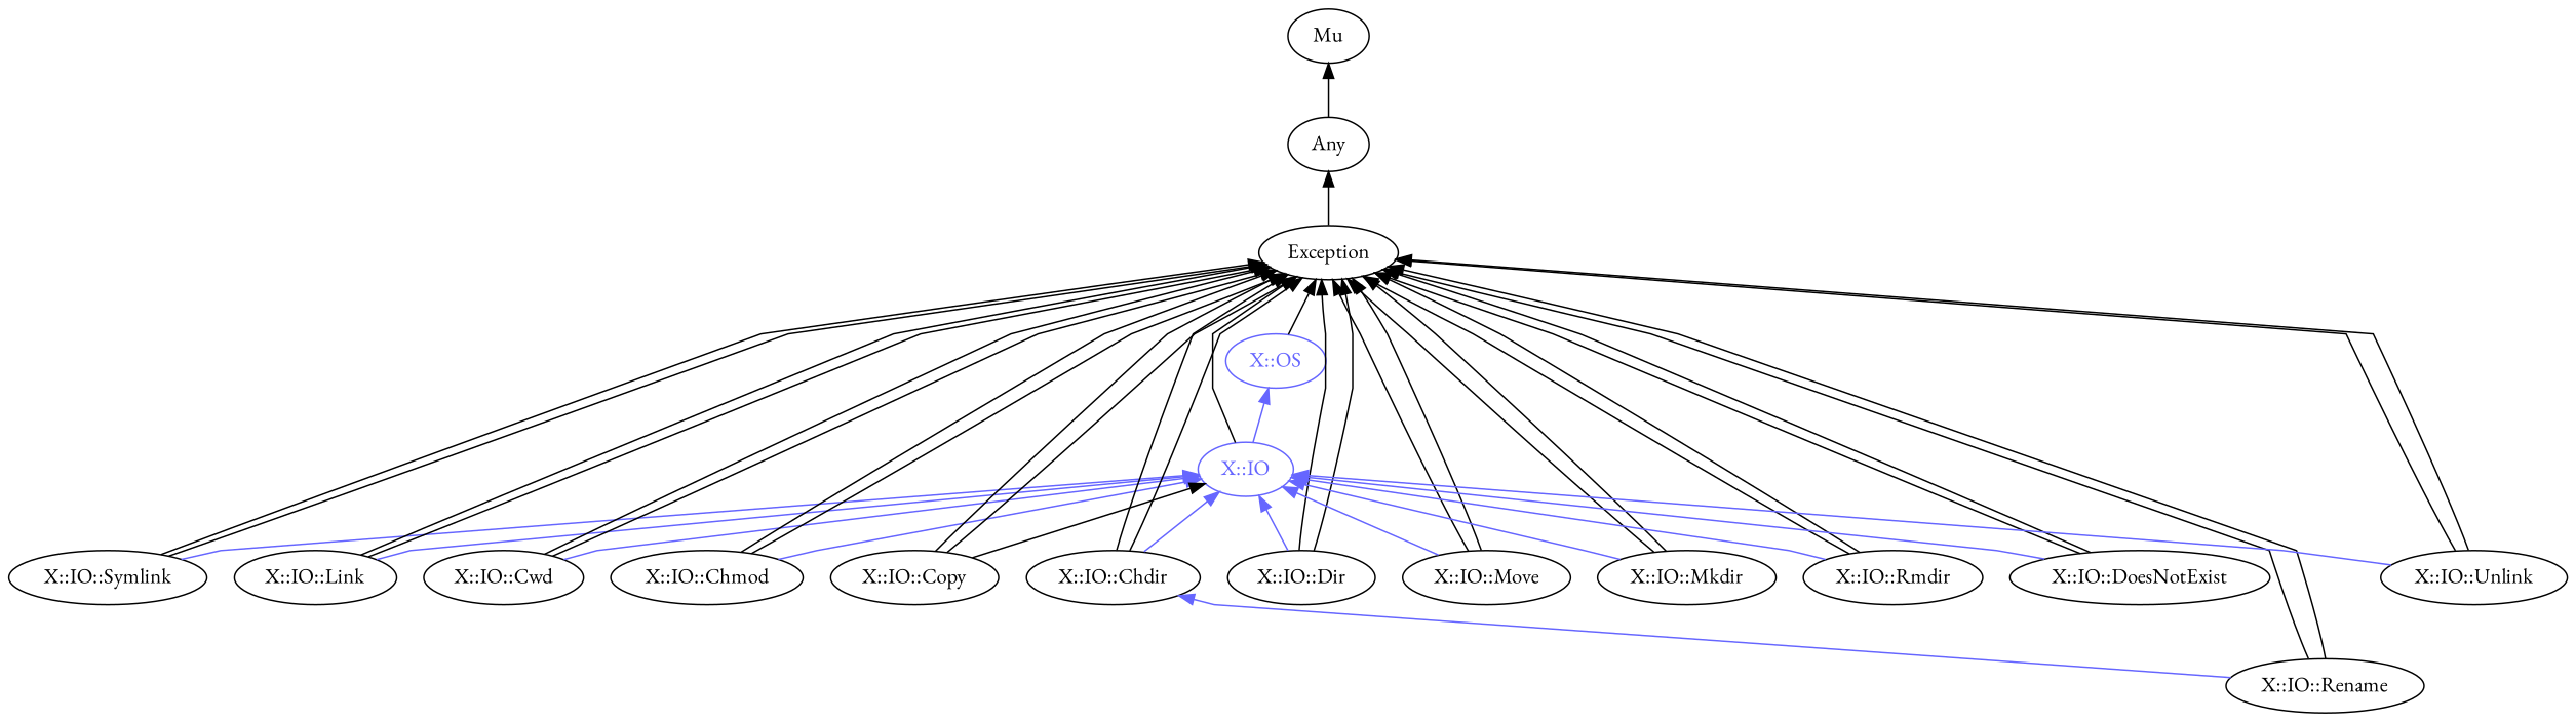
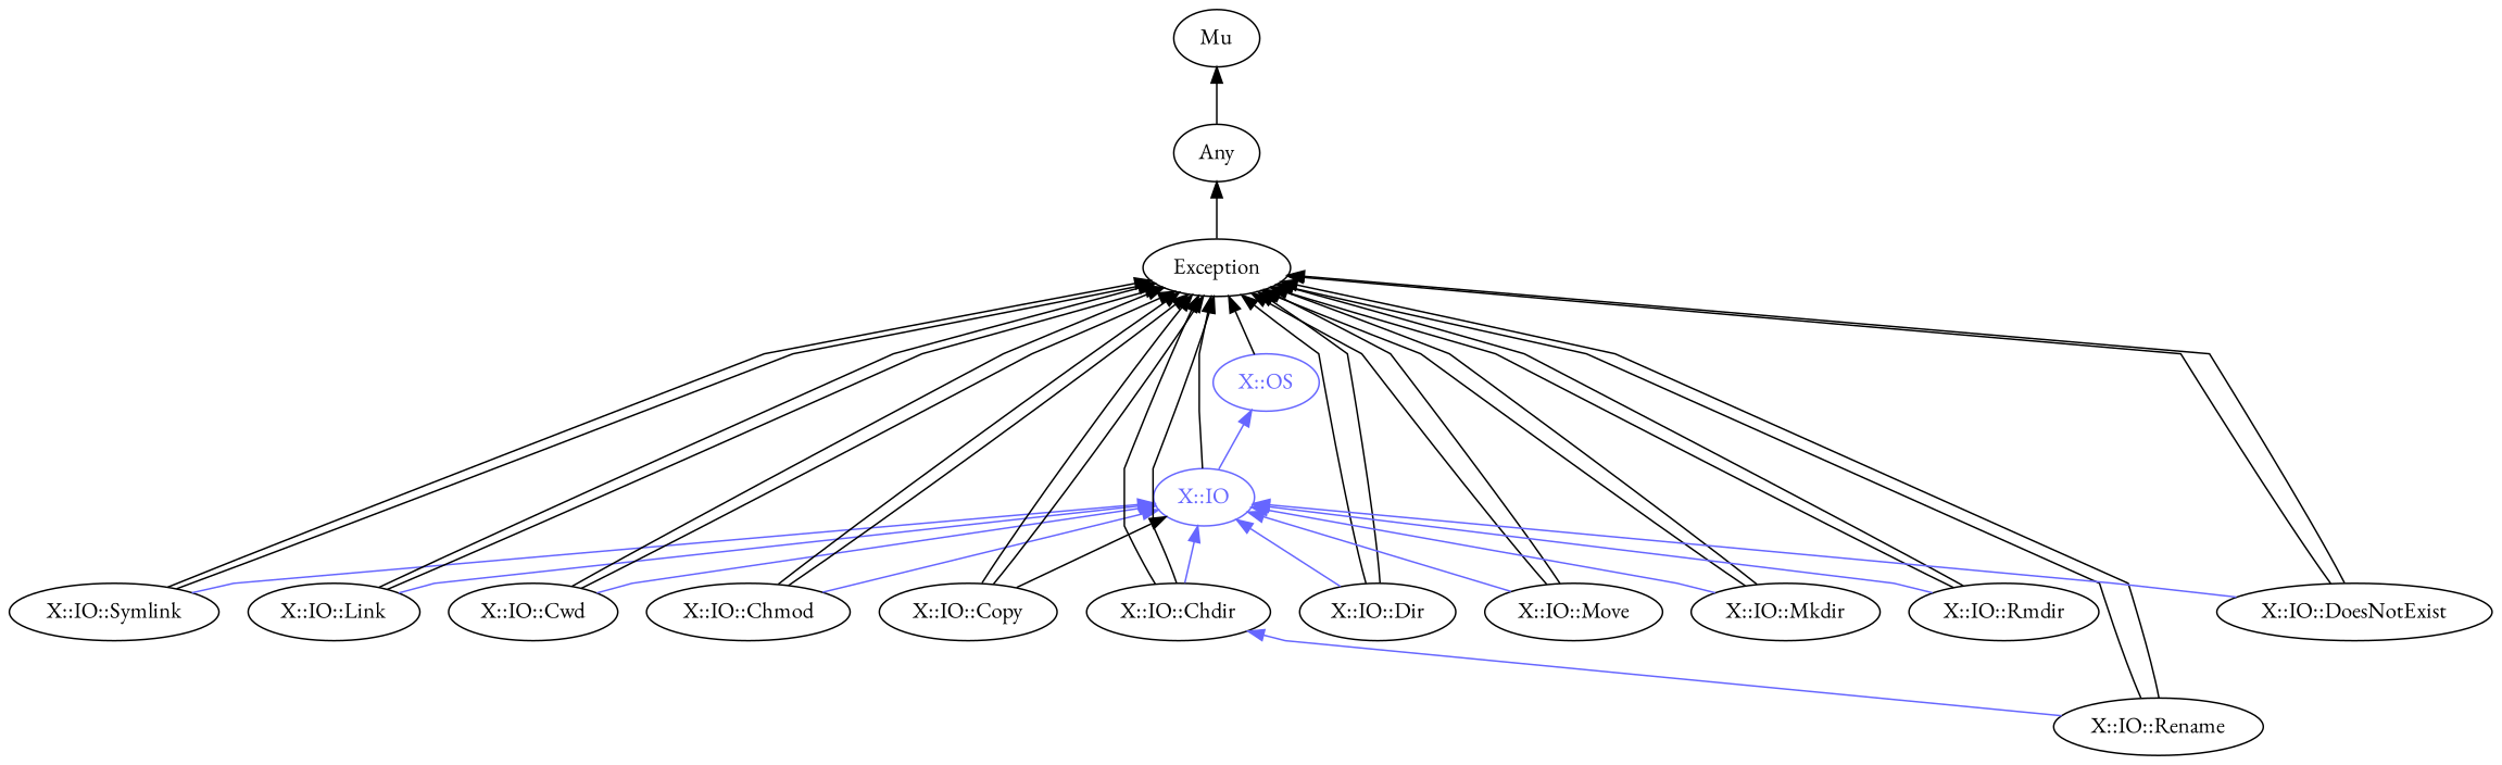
  digraph {
    fontname="EB Garamond"
    rankdir=BT
    splines=polyline
    node [color="#000000" fontcolor="#000000" fontname="EB Garamond"]
    edge [color="#000000" fontname="EB Garamond"]
    "X::OS" [color="#6666FF" fontcolor="#6666FF"]
    Exception
    Any
    Mu
    "X::IO" [color="#6666FF" fontcolor="#6666FF"]
    "X::IO::Symlink"
    "X::IO::Link"
    "X::IO::Cwd"
    "X::IO::Chmod"
    "X::IO::Copy"
    "X::IO::Chdir"
    "X::IO::Dir"
    "X::IO::Move"
    "X::IO::Mkdir"
    "X::IO::Rename"
    "X::IO::Rmdir"
    "X::IO::DoesNotExist"
-   "X::IO::Unlink"
    "X::OS" -> Exception
    Exception -> Any
    Any -> Mu
    "X::IO" -> "X::OS" [color="#6666FF"]
    "X::IO" -> Exception
    "X::IO::Symlink" -> Exception
    "X::IO::Symlink" -> Exception
    "X::IO::Symlink" -> "X::IO" [color="#6666FF"]
    "X::IO::Link" -> Exception
    "X::IO::Link" -> Exception
    "X::IO::Link" -> "X::IO" [color="#6666FF"]
    "X::IO::Cwd" -> Exception
    "X::IO::Cwd" -> Exception
    "X::IO::Cwd" -> "X::IO" [color="#6666FF"]
    "X::IO::Chmod" -> Exception
    "X::IO::Chmod" -> Exception
    "X::IO::Chmod" -> "X::IO" [color="#6666FF"]
    "X::IO::Copy" -> Exception
    "X::IO::Copy" -> Exception
    "X::IO::Copy" -> "X::IO"
    "X::IO::Chdir" -> Exception
    "X::IO::Chdir" -> Exception
    "X::IO::Chdir" -> "X::IO" [color="#6666FF"]
    "X::IO::Dir" -> Exception
    "X::IO::Dir" -> Exception
    "X::IO::Dir" -> "X::IO" [color="#6666FF"]
    "X::IO::Move" -> Exception
    "X::IO::Move" -> Exception
    "X::IO::Move" -> "X::IO" [color="#6666FF"]
    "X::IO::Mkdir" -> Exception
    "X::IO::Mkdir" -> Exception
    "X::IO::Mkdir" -> "X::IO" [color="#6666FF"]
    "X::IO::Rename" -> Exception
    "X::IO::Rename" -> Exception
    "X::IO::Rename" -> "X::IO::Chdir" [color="#6666FF"]
    "X::IO::Rmdir" -> Exception
    "X::IO::Rmdir" -> Exception
    "X::IO::Rmdir" -> "X::IO" [color="#6666FF"]
    "X::IO::DoesNotExist" -> Exception
    "X::IO::DoesNotExist" -> Exception
    "X::IO::DoesNotExist" -> "X::IO" [color="#6666FF"]
-   "X::IO::Unlink" -> Exception
-   "X::IO::Unlink" -> Exception
-   "X::IO::Unlink" -> "X::IO" [color="#6666FF"]
  }
